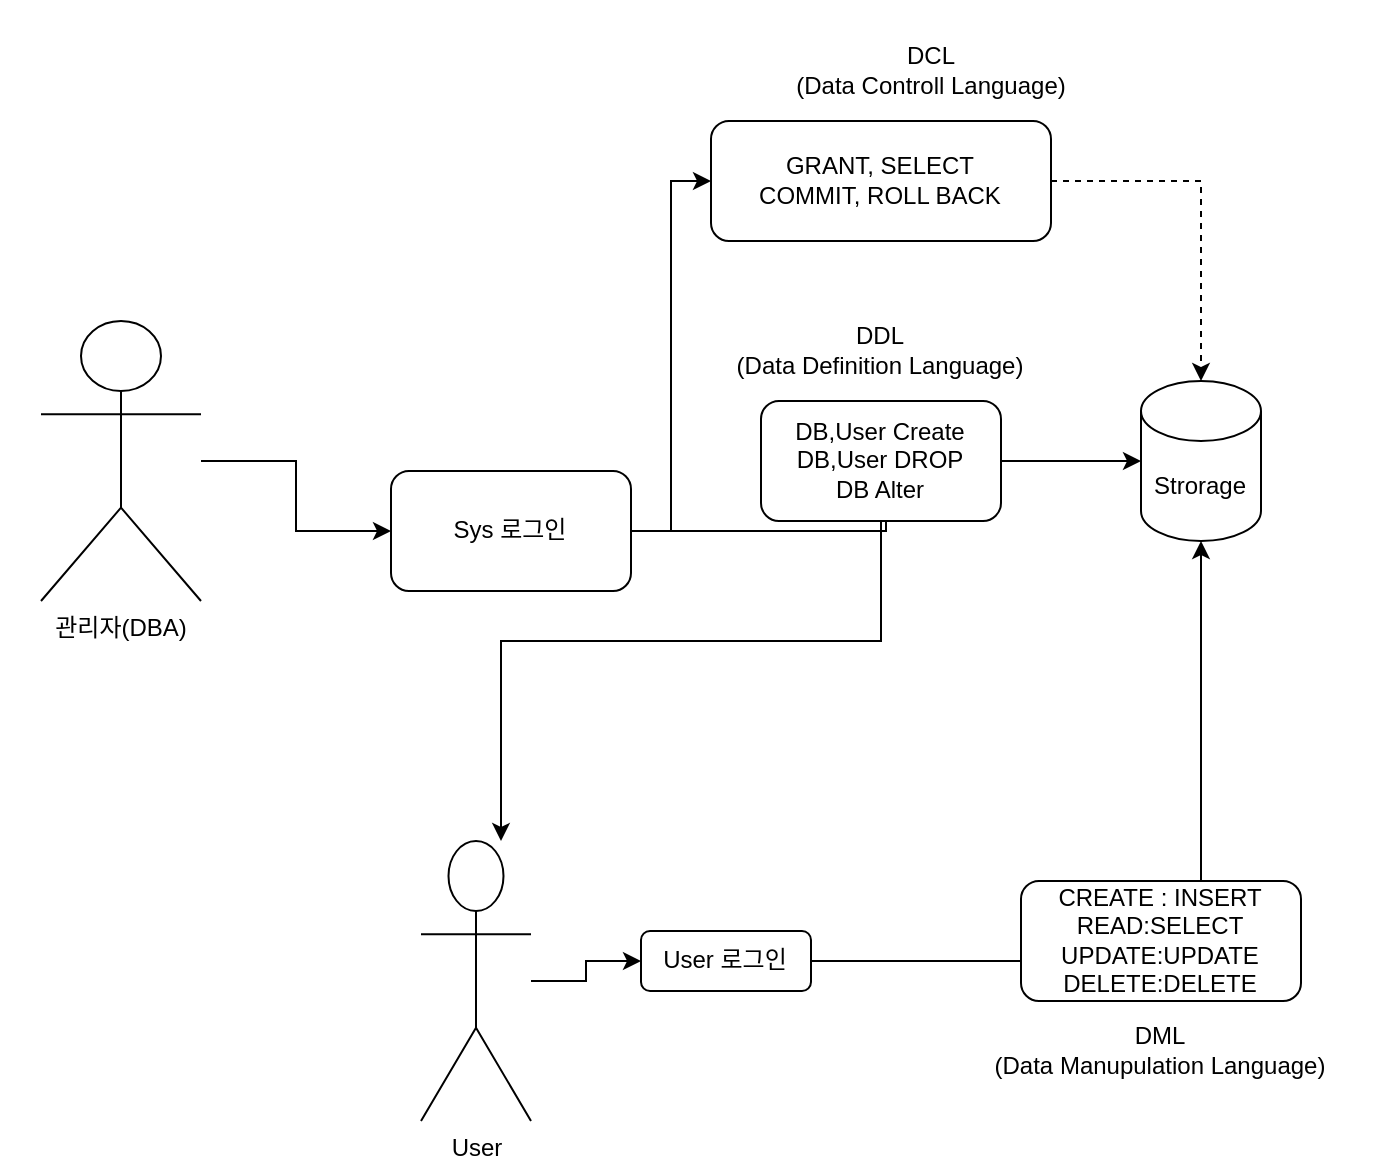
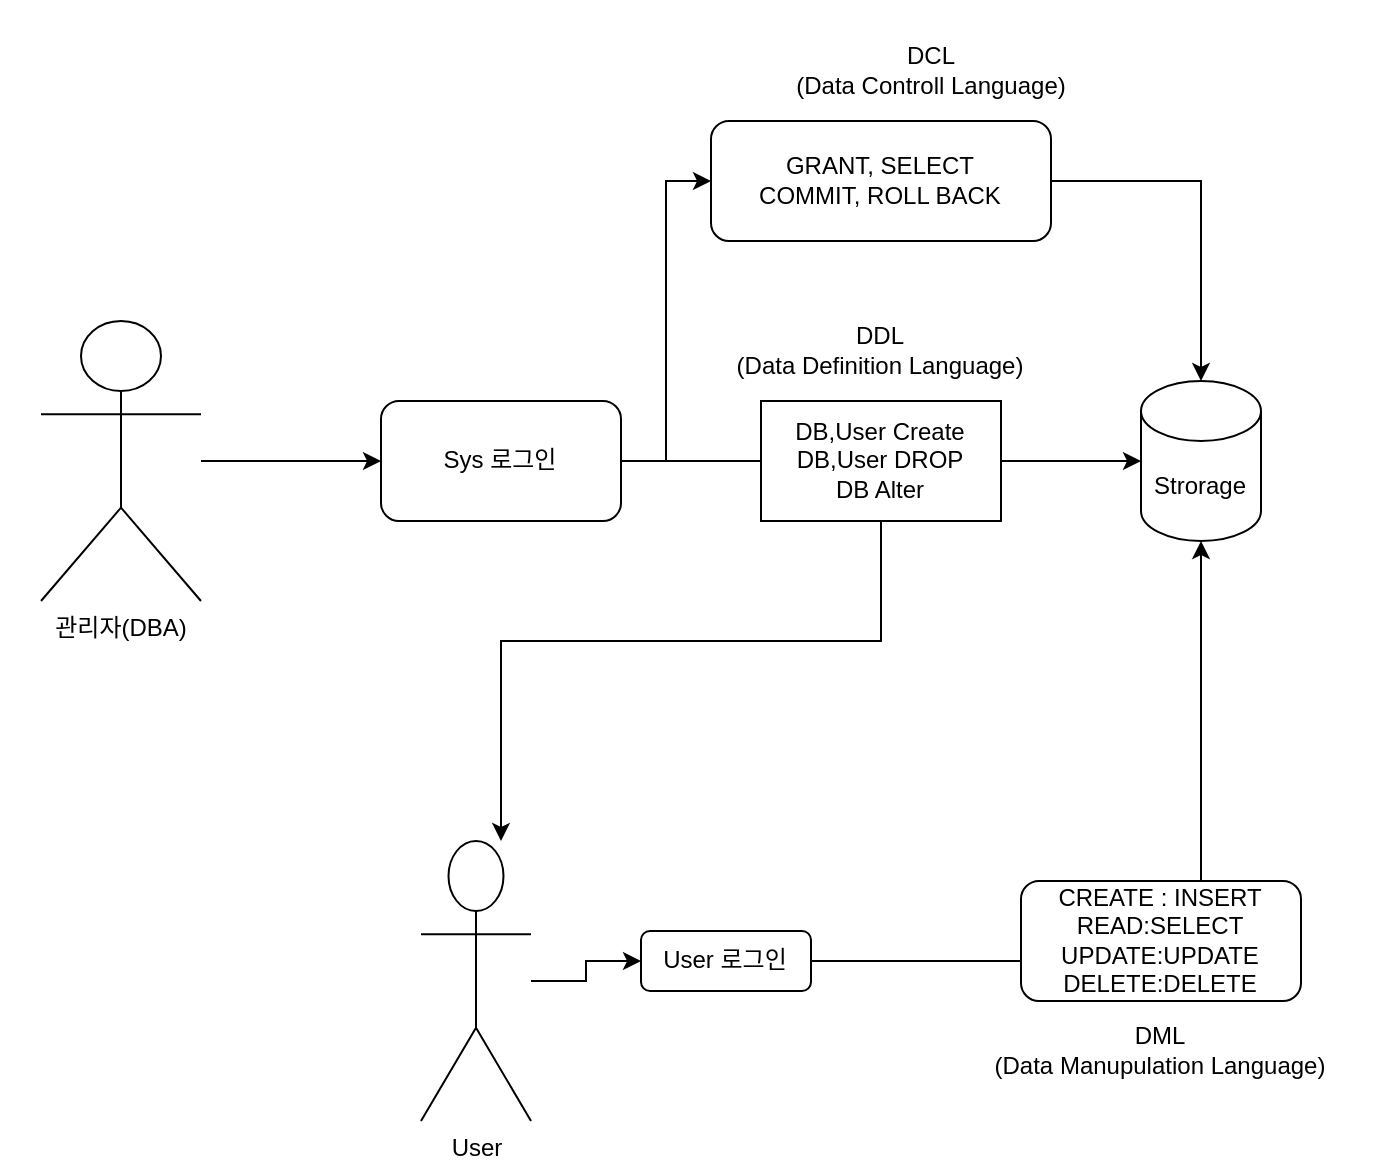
  <mxCell id="0" />
  <mxCell id="1" parent="0" />
  <mxCell id="2" style="edgeStyle=orthogonalEdgeStyle;rounded=0;orthogonalLoop=1;jettySize=auto;html=1;entryX=0;entryY=0.5;entryDx=0;entryDy=0;" edge="1" parent="1" source="3" target="7"><mxGeometry relative="1" as="geometry" /></mxCell>
  <mxCell id="3" value="관리자(DBA)" style="shape=umlActor;verticalLabelPosition=bottom;verticalAlign=top;html=1;outlineConnect=0;" vertex="1" parent="1"><mxGeometry x="20" y="160" width="80" height="140" as="geometry" /></mxCell>
  <mxCell id="4" value="Strorage" style="shape=cylinder3;whiteSpace=wrap;html=1;boundedLbl=1;backgroundOutline=1;size=15;" vertex="1" parent="1"><mxGeometry x="570" y="190" width="60" height="80" as="geometry" /></mxCell>
  <mxCell id="5" style="edgeStyle=orthogonalEdgeStyle;rounded=0;orthogonalLoop=1;jettySize=auto;html=1;entryX=0;entryY=0.5;entryDx=0;entryDy=0;entryPerimeter=0;" edge="1" parent="1" source="7" target="4"><mxGeometry relative="1" as="geometry" /></mxCell>
  <mxCell id="6" style="edgeStyle=orthogonalEdgeStyle;rounded=0;orthogonalLoop=1;jettySize=auto;html=1;entryX=0;entryY=0.5;entryDx=0;entryDy=0;" edge="1" parent="1" source="7" target="18"><mxGeometry relative="1" as="geometry" /></mxCell>
- <mxCell id="7" value="Sys 로그인" style="rounded=1;whiteSpace=wrap;html=1;" vertex="1" parent="1"><mxGeometry x="195" y="235" width="120" height="60" as="geometry" /></mxCell>
+ <mxCell id="7" value="Sys 로그인" style="rounded=1;whiteSpace=wrap;html=1;" vertex="1" parent="1"><mxGeometry x="190" y="200" width="120" height="60" as="geometry" /></mxCell>
  <mxCell id="8" style="edgeStyle=orthogonalEdgeStyle;rounded=0;orthogonalLoop=1;jettySize=auto;html=1;" edge="1" parent="1" source="9" target="12"><mxGeometry relative="1" as="geometry"><Array as="points"><mxPoint x="440" y="320" /><mxPoint x="250" y="320" /></Array></mxGeometry></mxCell>
- <mxCell id="9" value="DB,User Create&lt;br&gt;DB,User DROP&lt;br&gt;DB Alter" style="rounded=1;whiteSpace=wrap;html=1;" vertex="1" parent="1"><mxGeometry x="380" y="200" width="120" height="60" as="geometry" /></mxCell>
+ <mxCell id="9" value="DB,User Create&lt;br&gt;DB,User DROP&lt;br&gt;DB Alter" style="whiteSpace=wrap;html=1;rounded=0;" vertex="1" parent="1"><mxGeometry x="380" y="200" width="120" height="60" as="geometry" /></mxCell>
  <mxCell id="10" value="DDL&lt;br&gt;(Data Definition Language)" style="text;html=1;strokeColor=none;fillColor=none;align=center;verticalAlign=middle;whiteSpace=wrap;rounded=0;" vertex="1" parent="1"><mxGeometry x="345" y="160" width="190" height="30" as="geometry" /></mxCell>
  <mxCell id="11" style="edgeStyle=orthogonalEdgeStyle;rounded=0;orthogonalLoop=1;jettySize=auto;html=1;entryX=0;entryY=0.5;entryDx=0;entryDy=0;" edge="1" parent="1" source="12" target="14"><mxGeometry relative="1" as="geometry" /></mxCell>
  <mxCell id="12" value="User" style="shape=umlActor;verticalLabelPosition=bottom;verticalAlign=top;html=1;outlineConnect=0;" vertex="1" parent="1"><mxGeometry x="210" y="420" width="55" height="140" as="geometry" /></mxCell>
  <mxCell id="13" style="edgeStyle=orthogonalEdgeStyle;rounded=0;orthogonalLoop=1;jettySize=auto;html=1;entryX=0.5;entryY=1;entryDx=0;entryDy=0;entryPerimeter=0;" edge="1" parent="1" source="14" target="4"><mxGeometry relative="1" as="geometry" /></mxCell>
  <mxCell id="14" value="User 로그인" style="rounded=1;whiteSpace=wrap;html=1;" vertex="1" parent="1"><mxGeometry x="320" y="465" width="85" height="30" as="geometry" /></mxCell>
  <mxCell id="15" value="CREATE : INSERT&lt;br&gt;READ:SELECT&lt;br&gt;UPDATE:UPDATE&lt;br&gt;DELETE:DELETE&lt;br&gt;" style="rounded=1;whiteSpace=wrap;html=1;" vertex="1" parent="1"><mxGeometry x="510" y="440" width="140" height="60" as="geometry" /></mxCell>
  <mxCell id="16" value="DML&lt;br&gt;(Data Manupulation Language)" style="text;html=1;strokeColor=none;fillColor=none;align=center;verticalAlign=middle;whiteSpace=wrap;rounded=0;" vertex="1" parent="1"><mxGeometry x="490" y="510" width="180" height="30" as="geometry" /></mxCell>
- <mxCell id="17" style="edgeStyle=orthogonalEdgeStyle;rounded=0;orthogonalLoop=1;jettySize=auto;html=1;dashed=1;" edge="1" parent="1" source="18" target="4"><mxGeometry relative="1" as="geometry" /></mxCell>
+ <mxCell id="17" style="edgeStyle=orthogonalEdgeStyle;rounded=0;orthogonalLoop=1;jettySize=auto;html=1;" edge="1" parent="1" source="18" target="4"><mxGeometry relative="1" as="geometry" /></mxCell>
  <mxCell id="18" value="GRANT, SELECT&lt;br&gt;COMMIT,&amp;nbsp;ROLL BACK" style="rounded=1;whiteSpace=wrap;html=1;" vertex="1" parent="1"><mxGeometry x="355" y="60" width="170" height="60" as="geometry" /></mxCell>
  <mxCell id="19" value="DCL&lt;br&gt;(Data Controll Language)" style="text;html=1;strokeColor=none;fillColor=none;align=center;verticalAlign=middle;whiteSpace=wrap;rounded=0;" vertex="1" parent="1"><mxGeometry x="382.5" y="20" width="165" height="30" as="geometry" /></mxCell>
